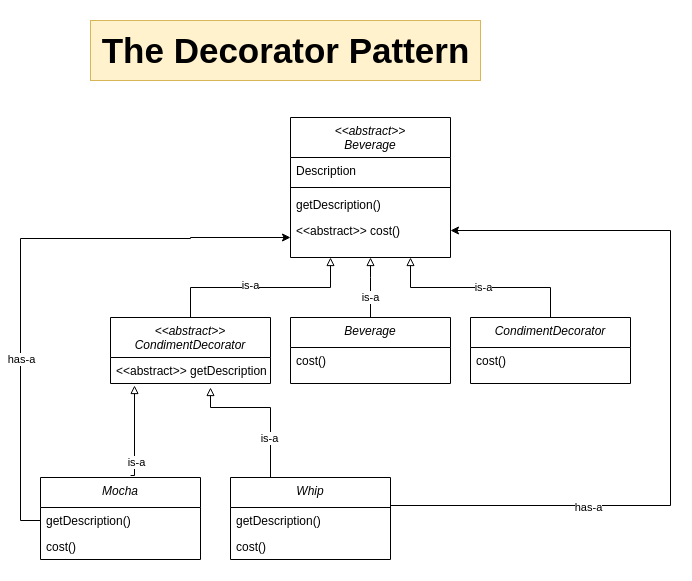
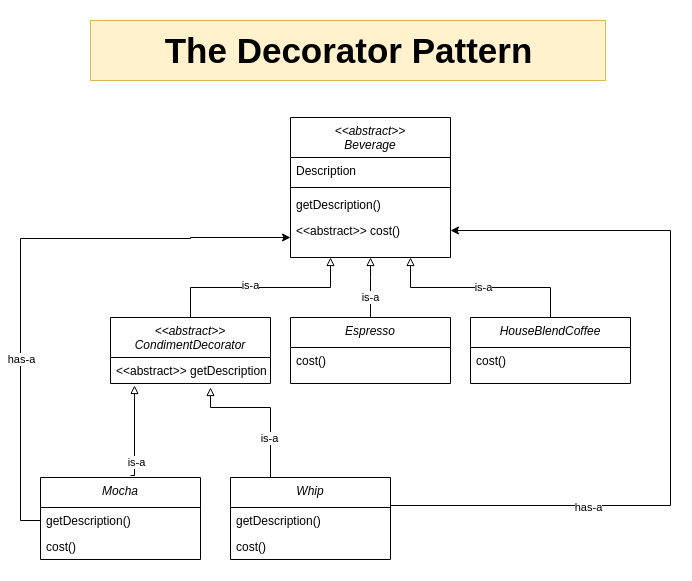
  <mxCell id="0" />
  <mxCell id="1" parent="0" />
  <mxCell id="2" value="&lt;&lt;abstract&gt;&gt;&#10;Beverage" style="swimlane;fontStyle=2;align=center;verticalAlign=top;childLayout=stackLayout;horizontal=1;startSize=40;horizontalStack=0;resizeParent=1;resizeLast=0;collapsible=1;marginBottom=0;rounded=0;shadow=0;strokeWidth=1;" parent="1" vertex="1"><mxGeometry x="290" y="117" width="160" height="140" as="geometry"><mxRectangle x="230" y="140" width="160" height="26" as="alternateBounds" /></mxGeometry></mxCell>
  <mxCell id="3" value="Description" style="text;align=left;verticalAlign=top;spacingLeft=4;spacingRight=4;overflow=hidden;rotatable=0;points=[[0,0.5],[1,0.5]];portConstraint=eastwest;" parent="2" vertex="1"><mxGeometry y="40" width="160" height="26" as="geometry" /></mxCell>
  <mxCell id="4" value="" style="line;html=1;strokeWidth=1;align=left;verticalAlign=middle;spacingTop=-1;spacingLeft=3;spacingRight=3;rotatable=0;labelPosition=right;points=[];portConstraint=eastwest;" parent="2" vertex="1"><mxGeometry y="66" width="160" height="8" as="geometry" /></mxCell>
  <mxCell id="5" value="getDescription()" style="text;align=left;verticalAlign=top;spacingLeft=4;spacingRight=4;overflow=hidden;rotatable=0;points=[[0,0.5],[1,0.5]];portConstraint=eastwest;" parent="2" vertex="1"><mxGeometry y="74" width="160" height="26" as="geometry" /></mxCell>
  <mxCell id="6" value="&lt;&lt;abstract&gt;&gt; cost()" style="text;align=left;verticalAlign=top;spacingLeft=4;spacingRight=4;overflow=hidden;rotatable=0;points=[[0,0.5],[1,0.5]];portConstraint=eastwest;" vertex="1" parent="2"><mxGeometry y="100" width="160" height="26" as="geometry" /></mxCell>
  <mxCell id="7" style="edgeStyle=orthogonalEdgeStyle;rounded=0;orthogonalLoop=1;jettySize=auto;html=1;entryX=0.25;entryY=1;entryDx=0;entryDy=0;endArrow=block;endFill=0;" edge="1" parent="1" source="9" target="2"><mxGeometry relative="1" as="geometry"><Array as="points"><mxPoint x="190" y="287" /><mxPoint x="330" y="287" /></Array></mxGeometry></mxCell>
  <mxCell id="8" value="is-a" style="edgeLabel;html=1;align=center;verticalAlign=middle;resizable=0;points=[];" vertex="1" connectable="0" parent="7"><mxGeometry x="-0.11" y="3" relative="1" as="geometry"><mxPoint as="offset" /></mxGeometry></mxCell>
  <mxCell id="9" value="&lt;&lt;abstract&gt;&gt;&#10;CondimentDecorator" style="swimlane;fontStyle=2;align=center;verticalAlign=top;childLayout=stackLayout;horizontal=1;startSize=40;horizontalStack=0;resizeParent=1;resizeLast=0;collapsible=1;marginBottom=0;rounded=0;shadow=0;strokeWidth=1;" vertex="1" parent="1"><mxGeometry x="110" y="317" width="160" height="66" as="geometry"><mxRectangle x="230" y="140" width="160" height="26" as="alternateBounds" /></mxGeometry></mxCell>
  <mxCell id="10" value="&lt;&lt;abstract&gt;&gt; getDescription()" style="text;align=left;verticalAlign=top;spacingLeft=4;spacingRight=4;overflow=hidden;rotatable=0;points=[[0,0.5],[1,0.5]];portConstraint=eastwest;" vertex="1" parent="9"><mxGeometry y="40" width="160" height="26" as="geometry" /></mxCell>
  <mxCell id="11" style="edgeStyle=orthogonalEdgeStyle;rounded=0;orthogonalLoop=1;jettySize=auto;html=1;entryX=0.5;entryY=1;entryDx=0;entryDy=0;endArrow=block;endFill=0;" edge="1" parent="1" source="13" target="2"><mxGeometry relative="1" as="geometry"><mxPoint x="410" y="277" as="targetPoint" /><Array as="points"><mxPoint x="370" y="277" /><mxPoint x="370" y="277" /></Array></mxGeometry></mxCell>
  <mxCell id="12" value="is-a" style="edgeLabel;html=1;align=center;verticalAlign=middle;resizable=0;points=[];" vertex="1" connectable="0" parent="11"><mxGeometry x="-0.3" y="1" relative="1" as="geometry"><mxPoint as="offset" /></mxGeometry></mxCell>
- <mxCell id="13" value="Beverage" style="swimlane;fontStyle=2;align=center;verticalAlign=top;childLayout=stackLayout;horizontal=1;startSize=30;horizontalStack=0;resizeParent=1;resizeLast=0;collapsible=1;marginBottom=0;rounded=0;shadow=0;strokeWidth=1;" vertex="1" parent="1"><mxGeometry x="290" y="317" width="160" height="66" as="geometry"><mxRectangle x="230" y="140" width="160" height="26" as="alternateBounds" /></mxGeometry></mxCell>
+ <mxCell id="13" value="Espresso" style="swimlane;fontStyle=2;align=center;verticalAlign=top;childLayout=stackLayout;horizontal=1;startSize=30;horizontalStack=0;resizeParent=1;resizeLast=0;collapsible=1;marginBottom=0;rounded=0;shadow=0;strokeWidth=1;" vertex="1" parent="1"><mxGeometry x="290" y="317" width="160" height="66" as="geometry"><mxRectangle x="230" y="140" width="160" height="26" as="alternateBounds" /></mxGeometry></mxCell>
  <mxCell id="14" value="cost()" style="text;align=left;verticalAlign=top;spacingLeft=4;spacingRight=4;overflow=hidden;rotatable=0;points=[[0,0.5],[1,0.5]];portConstraint=eastwest;" vertex="1" parent="13"><mxGeometry y="30" width="160" height="26" as="geometry" /></mxCell>
  <mxCell id="15" style="edgeStyle=orthogonalEdgeStyle;rounded=0;orthogonalLoop=1;jettySize=auto;html=1;entryX=0.75;entryY=1;entryDx=0;entryDy=0;endArrow=block;endFill=0;" edge="1" parent="1" source="17" target="2"><mxGeometry relative="1" as="geometry"><Array as="points"><mxPoint x="550" y="287" /><mxPoint x="410" y="287" /></Array></mxGeometry></mxCell>
  <mxCell id="16" value="is-a" style="edgeLabel;html=1;align=center;verticalAlign=middle;resizable=0;points=[];" vertex="1" connectable="0" parent="15"><mxGeometry x="-0.02" y="-1" relative="1" as="geometry"><mxPoint as="offset" /></mxGeometry></mxCell>
- <mxCell id="17" value="CondimentDecorator" style="swimlane;fontStyle=2;align=center;verticalAlign=top;childLayout=stackLayout;horizontal=1;startSize=30;horizontalStack=0;resizeParent=1;resizeLast=0;collapsible=1;marginBottom=0;rounded=0;shadow=0;strokeWidth=1;" vertex="1" parent="1"><mxGeometry x="470" y="317" width="160" height="66" as="geometry"><mxRectangle x="230" y="140" width="160" height="26" as="alternateBounds" /></mxGeometry></mxCell>
+ <mxCell id="17" value="HouseBlendCoffee" style="swimlane;fontStyle=2;align=center;verticalAlign=top;childLayout=stackLayout;horizontal=1;startSize=30;horizontalStack=0;resizeParent=1;resizeLast=0;collapsible=1;marginBottom=0;rounded=0;shadow=0;strokeWidth=1;" vertex="1" parent="1"><mxGeometry x="470" y="317" width="160" height="66" as="geometry"><mxRectangle x="230" y="140" width="160" height="26" as="alternateBounds" /></mxGeometry></mxCell>
  <mxCell id="18" value="cost()" style="text;align=left;verticalAlign=top;spacingLeft=4;spacingRight=4;overflow=hidden;rotatable=0;points=[[0,0.5],[1,0.5]];portConstraint=eastwest;" vertex="1" parent="17"><mxGeometry y="30" width="160" height="26" as="geometry" /></mxCell>
  <mxCell id="19" value="Whip" style="swimlane;fontStyle=2;align=center;verticalAlign=top;childLayout=stackLayout;horizontal=1;startSize=30;horizontalStack=0;resizeParent=1;resizeLast=0;collapsible=1;marginBottom=0;rounded=0;shadow=0;strokeWidth=1;" vertex="1" parent="1"><mxGeometry x="230" y="477" width="160" height="82" as="geometry"><mxRectangle x="230" y="140" width="160" height="26" as="alternateBounds" /></mxGeometry></mxCell>
  <mxCell id="20" value="getDescription()" style="text;align=left;verticalAlign=top;spacingLeft=4;spacingRight=4;overflow=hidden;rotatable=0;points=[[0,0.5],[1,0.5]];portConstraint=eastwest;" vertex="1" parent="19"><mxGeometry y="30" width="160" height="26" as="geometry" /></mxCell>
  <mxCell id="21" value="cost()" style="text;align=left;verticalAlign=top;spacingLeft=4;spacingRight=4;overflow=hidden;rotatable=0;points=[[0,0.5],[1,0.5]];portConstraint=eastwest;" vertex="1" parent="19"><mxGeometry y="56" width="160" height="26" as="geometry" /></mxCell>
  <mxCell id="22" style="edgeStyle=orthogonalEdgeStyle;rounded=0;orthogonalLoop=1;jettySize=auto;html=1;exitX=0;exitY=0.5;exitDx=0;exitDy=0;" edge="1" parent="1" source="25"><mxGeometry relative="1" as="geometry"><mxPoint x="290" y="237" as="targetPoint" /><Array as="points"><mxPoint x="20" y="520" /><mxPoint x="20" y="238" /><mxPoint x="190" y="238" /><mxPoint x="190" y="237" /></Array></mxGeometry></mxCell>
  <mxCell id="23" value="has-a" style="edgeLabel;html=1;align=center;verticalAlign=middle;resizable=0;points=[];" vertex="1" connectable="0" parent="22"><mxGeometry x="-0.36" relative="1" as="geometry"><mxPoint y="1" as="offset" /></mxGeometry></mxCell>
  <mxCell id="24" value="Mocha" style="swimlane;fontStyle=2;align=center;verticalAlign=top;childLayout=stackLayout;horizontal=1;startSize=30;horizontalStack=0;resizeParent=1;resizeLast=0;collapsible=1;marginBottom=0;rounded=0;shadow=0;strokeWidth=1;" vertex="1" parent="1"><mxGeometry x="40" y="477" width="160" height="82" as="geometry"><mxRectangle x="230" y="140" width="160" height="26" as="alternateBounds" /></mxGeometry></mxCell>
  <mxCell id="25" value="getDescription()" style="text;align=left;verticalAlign=top;spacingLeft=4;spacingRight=4;overflow=hidden;rotatable=0;points=[[0,0.5],[1,0.5]];portConstraint=eastwest;" vertex="1" parent="24"><mxGeometry y="30" width="160" height="26" as="geometry" /></mxCell>
  <mxCell id="26" value="cost()" style="text;align=left;verticalAlign=top;spacingLeft=4;spacingRight=4;overflow=hidden;rotatable=0;points=[[0,0.5],[1,0.5]];portConstraint=eastwest;" vertex="1" parent="24"><mxGeometry y="56" width="160" height="26" as="geometry" /></mxCell>
  <mxCell id="27" style="edgeStyle=orthogonalEdgeStyle;rounded=0;orthogonalLoop=1;jettySize=auto;html=1;exitX=0.25;exitY=0;exitDx=0;exitDy=0;entryX=0.625;entryY=1.154;entryDx=0;entryDy=0;endArrow=block;endFill=0;entryPerimeter=0;" edge="1" parent="1" source="19" target="10"><mxGeometry relative="1" as="geometry"><Array as="points"><mxPoint x="270" y="407" /><mxPoint x="210" y="407" /></Array></mxGeometry></mxCell>
  <mxCell id="28" value="is-a" style="edgeLabel;html=1;align=center;verticalAlign=middle;resizable=0;points=[];" vertex="1" connectable="0" parent="27"><mxGeometry x="-0.462" y="2" relative="1" as="geometry"><mxPoint as="offset" /></mxGeometry></mxCell>
  <mxCell id="29" style="edgeStyle=orthogonalEdgeStyle;rounded=0;orthogonalLoop=1;jettySize=auto;html=1;exitX=0.563;exitY=-0.024;exitDx=0;exitDy=0;endArrow=block;endFill=0;entryX=0.15;entryY=1.077;entryDx=0;entryDy=0;entryPerimeter=0;exitPerimeter=0;" edge="1" parent="1" source="24" target="10"><mxGeometry relative="1" as="geometry"><mxPoint x="130" y="407" as="targetPoint" /><Array as="points"><mxPoint x="134" y="475" /></Array></mxGeometry></mxCell>
  <mxCell id="30" value="is-a" style="edgeLabel;html=1;align=center;verticalAlign=middle;resizable=0;points=[];" vertex="1" connectable="0" parent="29"><mxGeometry x="-0.634" y="-1" relative="1" as="geometry"><mxPoint as="offset" /></mxGeometry></mxCell>
  <mxCell id="31" style="edgeStyle=orthogonalEdgeStyle;rounded=0;orthogonalLoop=1;jettySize=auto;html=1;exitX=1;exitY=0.5;exitDx=0;exitDy=0;entryX=1;entryY=0.5;entryDx=0;entryDy=0;" edge="1" parent="1" source="20" target="6"><mxGeometry relative="1" as="geometry"><mxPoint x="680" y="505" as="sourcePoint" /><mxPoint x="740" y="225" as="targetPoint" /><Array as="points"><mxPoint x="390" y="505" /><mxPoint x="670" y="505" /><mxPoint x="670" y="230" /></Array></mxGeometry></mxCell>
  <mxCell id="32" value="has-a" style="edgeLabel;html=1;align=center;verticalAlign=middle;resizable=0;points=[];" vertex="1" connectable="0" parent="31"><mxGeometry x="-0.463" y="-1" relative="1" as="geometry"><mxPoint as="offset" /></mxGeometry></mxCell>
- <mxCell id="33" value="&lt;font style=&quot;font-size: 35px;&quot;&gt;&lt;b&gt;The Decorator Pattern&lt;/b&gt;&lt;/font&gt;" style="text;html=1;align=center;verticalAlign=middle;resizable=0;points=[];autosize=1;strokeColor=#d6b656;fillColor=#fff2cc;glass=0;rounded=0;" vertex="1" parent="1"><mxGeometry x="90" y="20" width="390" height="60" as="geometry" /></mxCell>
+ <mxCell id="33" value="&lt;font style=&quot;font-size: 35px;&quot;&gt;&lt;b&gt;The Decorator Pattern&lt;/b&gt;&lt;/font&gt;" style="text;html=1;align=center;verticalAlign=middle;resizable=0;points=[];autosize=1;strokeColor=#d6b656;fillColor=#fff2cc;glass=0;rounded=0;" vertex="1" parent="1"><mxGeometry x="90" y="20" width="515" height="60" as="geometry" /></mxCell>
